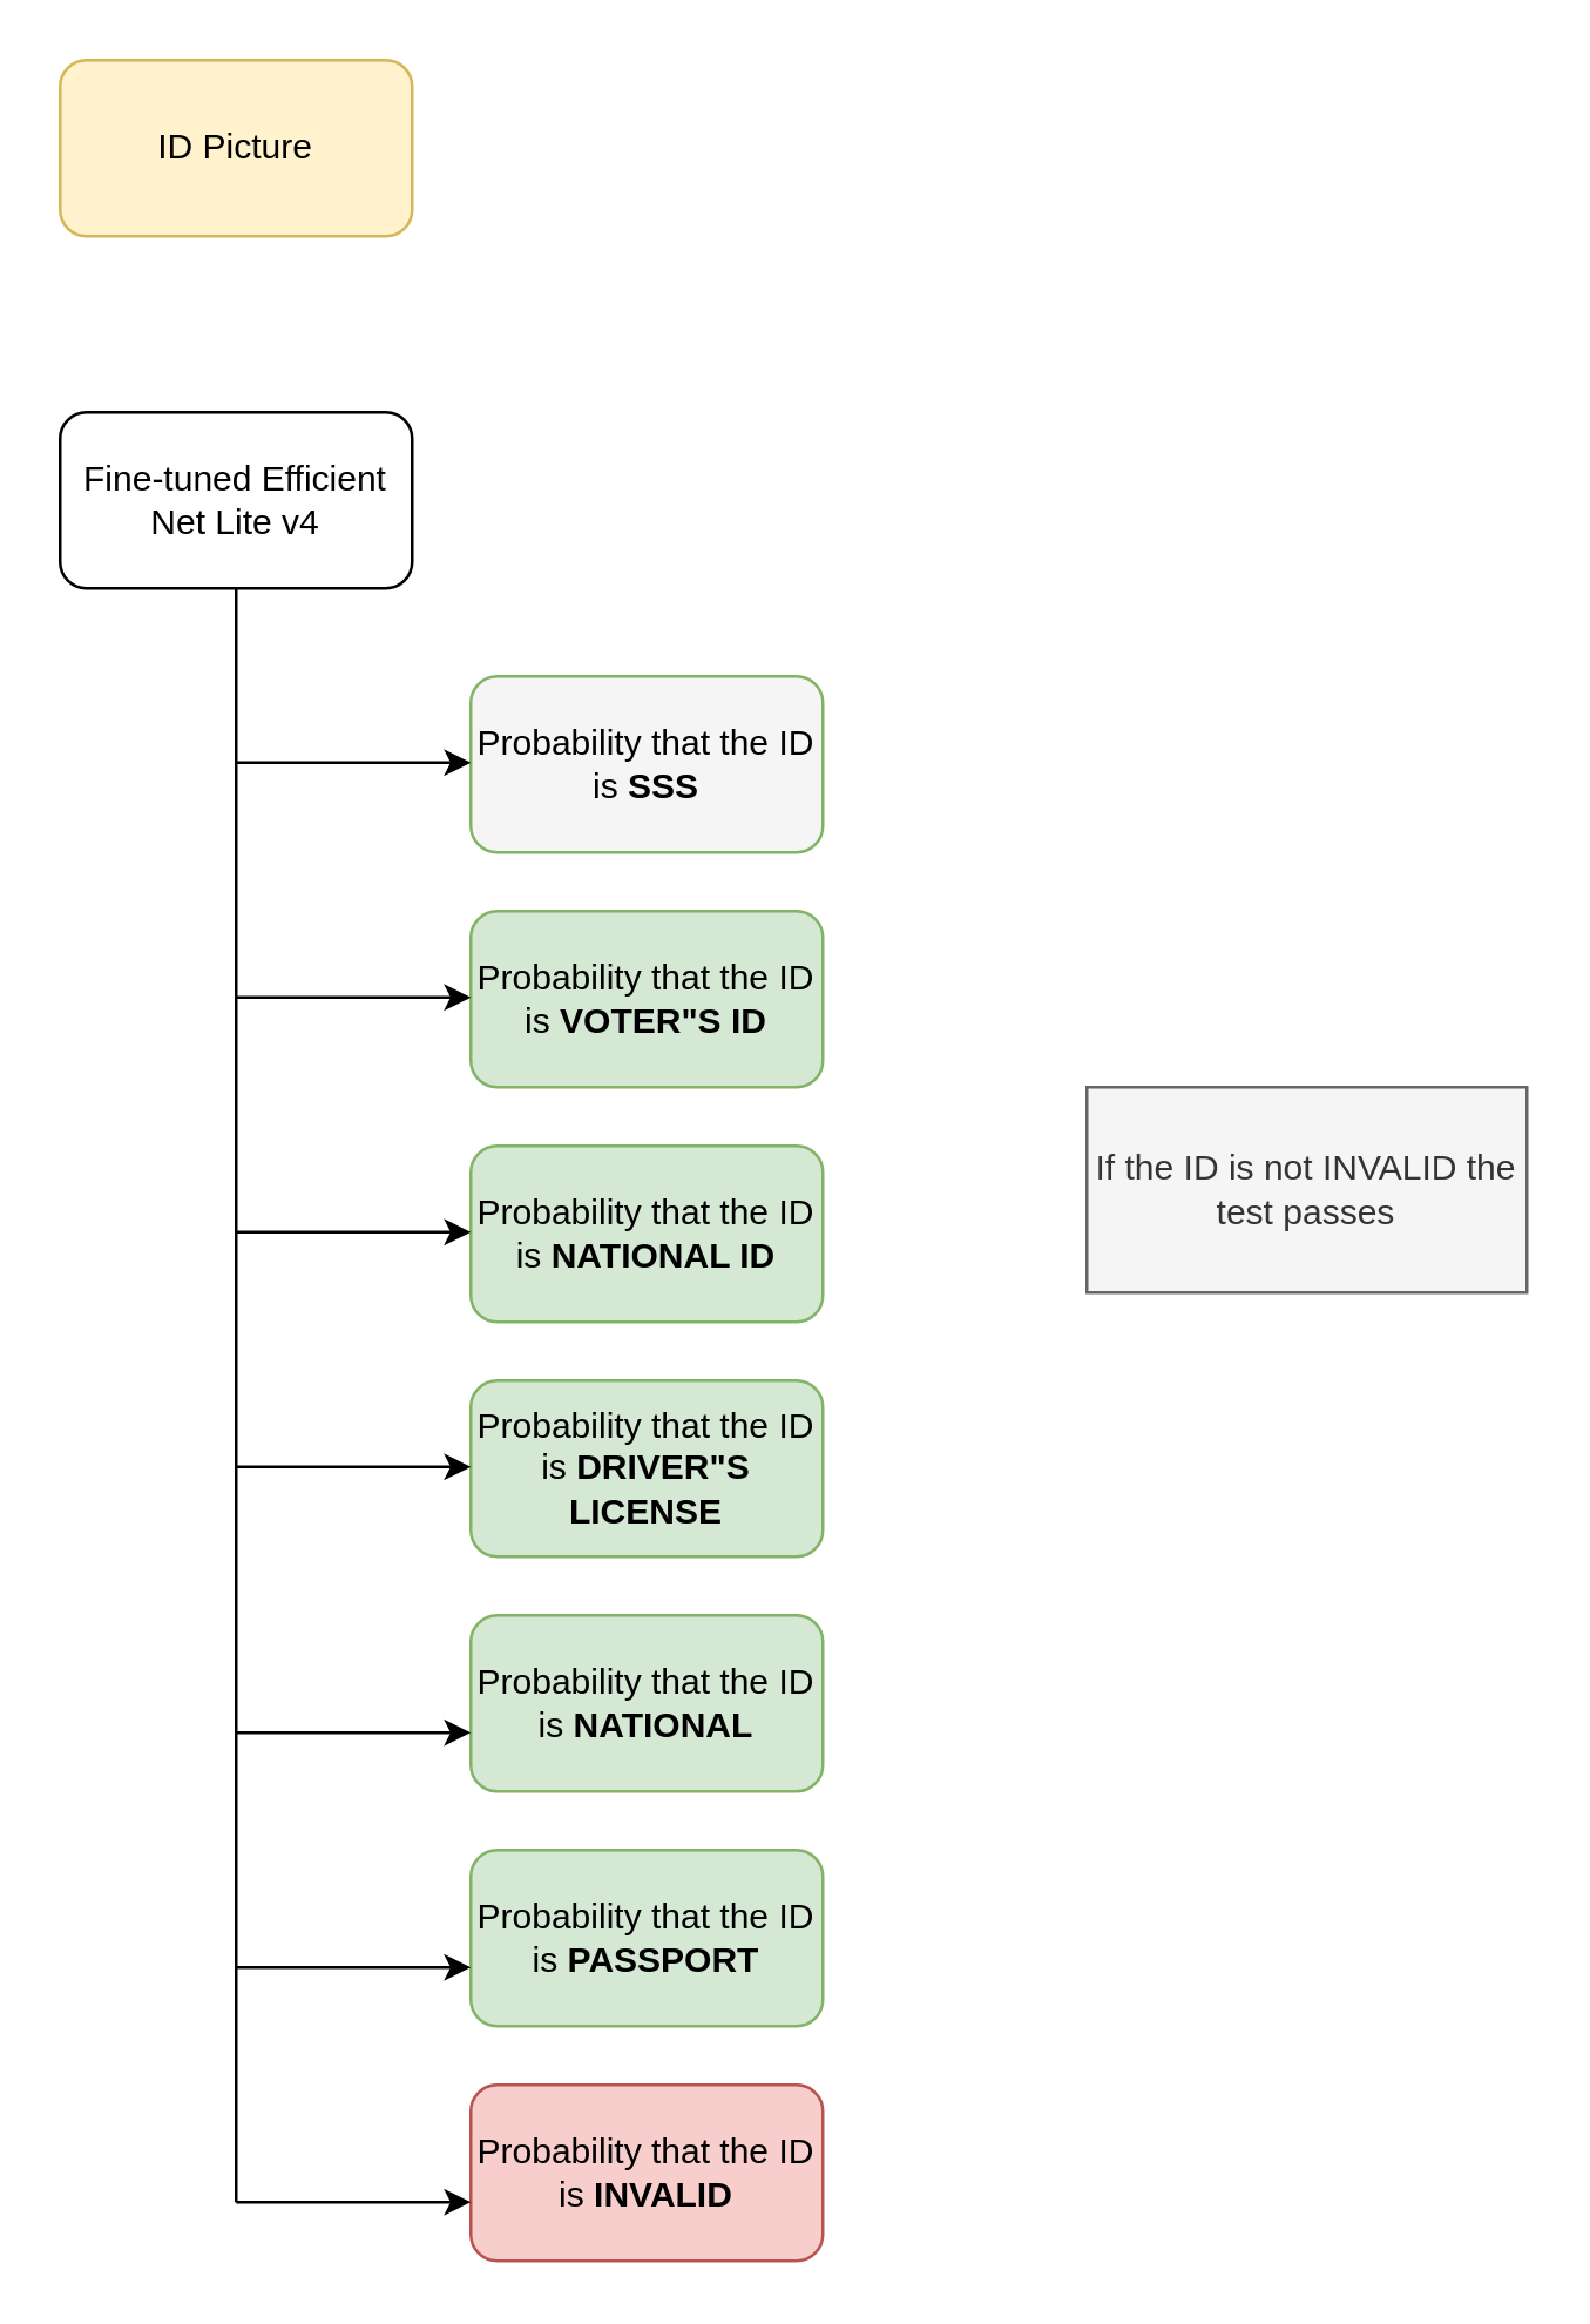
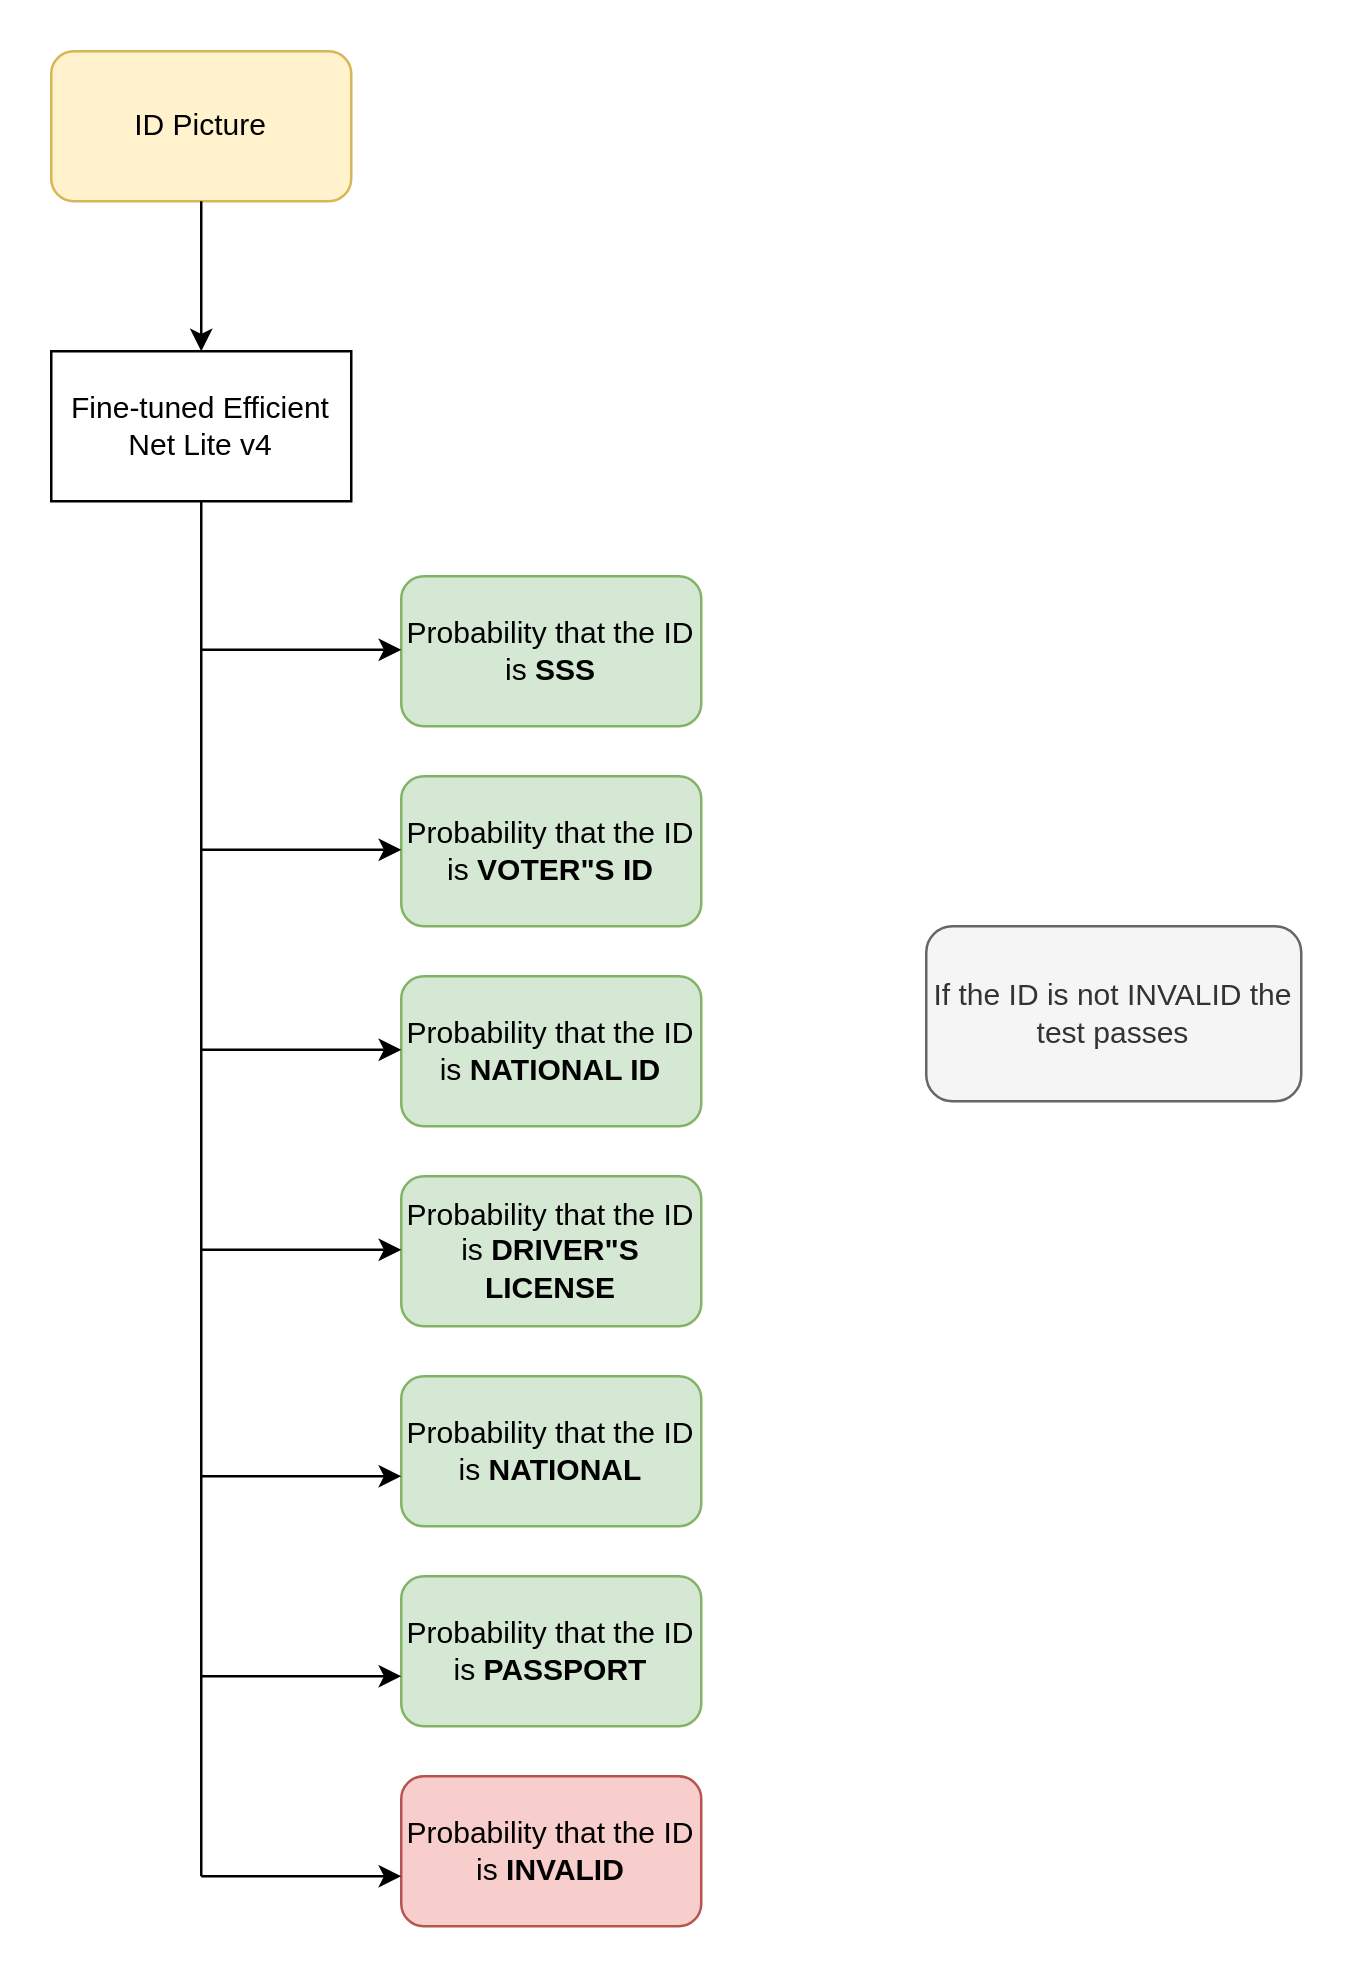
  <mxCell id="0" />
  <mxCell id="1" parent="0" />
  <mxCell id="2" value="ID Picture" style="rounded=1;whiteSpace=wrap;html=1;fillColor=#fff2cc;strokeColor=#d6b656;" parent="1" vertex="1"><mxGeometry x="20" y="20" width="120" height="60" as="geometry" /></mxCell>
- <mxCell id="3" value="Fine-tuned Efficient Net Lite v4" style="whiteSpace=wrap;html=1;rounded=1;" parent="1" vertex="1"><mxGeometry x="20" y="140" width="120" height="60" as="geometry" /></mxCell>
+ <mxCell id="3" value="Fine-tuned Efficient Net Lite v4" style="rounded=0;whiteSpace=wrap;html=1;" parent="1" vertex="1"><mxGeometry x="20" y="140" width="120" height="60" as="geometry" /></mxCell>
  <mxCell id="4" value="&lt;span style=&quot;color: rgb(0 , 0 , 0) ; font-family: &amp;#34;helvetica&amp;#34; ; font-size: 12px ; font-style: normal ; letter-spacing: normal ; text-align: center ; text-indent: 0px ; text-transform: none ; word-spacing: 0px ; display: inline ; float: none&quot;&gt;Probability that the ID is&amp;nbsp;&lt;b&gt;DRIVER&quot;S LICENSE&lt;/b&gt;&lt;/span&gt;" style="rounded=1;whiteSpace=wrap;html=1;fillColor=#d5e8d4;strokeColor=#82b366;" parent="1" vertex="1"><mxGeometry x="160" y="470" width="120" height="60" as="geometry" /></mxCell>
  <mxCell id="5" value="&lt;span style=&quot;color: rgb(0 , 0 , 0) ; font-family: &amp;#34;helvetica&amp;#34; ; font-size: 12px ; font-style: normal ; letter-spacing: normal ; text-align: center ; text-indent: 0px ; text-transform: none ; word-spacing: 0px ; display: inline ; float: none&quot;&gt;Probability that the ID is&amp;nbsp;&lt;b&gt;VOTER&quot;S ID&lt;/b&gt;&lt;/span&gt;" style="rounded=1;whiteSpace=wrap;html=1;fillColor=#d5e8d4;strokeColor=#82b366;" parent="1" vertex="1"><mxGeometry x="160" y="310" width="120" height="60" as="geometry" /></mxCell>
- <mxCell id="6" value="Probability that the ID is &lt;b&gt;SSS&lt;/b&gt;" style="rounded=1;whiteSpace=wrap;html=1;fillColor=#f5f5f5;strokeColor=#82b366;" parent="1" vertex="1"><mxGeometry x="160" y="230" width="120" height="60" as="geometry" /></mxCell>
+ <mxCell id="6" value="Probability that the ID is &lt;b&gt;SSS&lt;/b&gt;" style="rounded=1;whiteSpace=wrap;html=1;fillColor=#d5e8d4;strokeColor=#82b366;" parent="1" vertex="1"><mxGeometry x="160" y="230" width="120" height="60" as="geometry" /></mxCell>
  <mxCell id="7" value="&lt;span style=&quot;color: rgb(0 , 0 , 0) ; font-family: &amp;#34;helvetica&amp;#34; ; font-size: 12px ; font-style: normal ; letter-spacing: normal ; text-align: center ; text-indent: 0px ; text-transform: none ; word-spacing: 0px ; display: inline ; float: none&quot;&gt;Probability that the ID is &lt;b&gt;NATIONAL&lt;/b&gt;&lt;/span&gt;" style="rounded=1;whiteSpace=wrap;html=1;fillColor=#d5e8d4;strokeColor=#82b366;" parent="1" vertex="1"><mxGeometry x="160" y="550" width="120" height="60" as="geometry" /></mxCell>
  <mxCell id="8" value="&lt;span style=&quot;color: rgb(0 , 0 , 0) ; font-family: &amp;#34;helvetica&amp;#34; ; font-size: 12px ; font-style: normal ; letter-spacing: normal ; text-align: center ; text-indent: 0px ; text-transform: none ; word-spacing: 0px ; display: inline ; float: none&quot;&gt;Probability that the ID is&lt;b&gt;&amp;nbsp;NATIONAL ID&lt;/b&gt;&lt;/span&gt;" style="rounded=1;whiteSpace=wrap;html=1;fillColor=#d5e8d4;strokeColor=#82b366;" parent="1" vertex="1"><mxGeometry x="160" y="390" width="120" height="60" as="geometry" /></mxCell>
  <mxCell id="9" value="" style="endArrow=none;html=1;entryX=0.5;entryY=1;entryDx=0;entryDy=0;" parent="1" target="3" edge="1"><mxGeometry width="50" height="50" relative="1" as="geometry"><mxPoint x="80" y="750" as="sourcePoint" /><mxPoint x="180" y="310" as="targetPoint" /></mxGeometry></mxCell>
  <mxCell id="10" value="" style="endArrow=classic;html=1;" parent="1" edge="1"><mxGeometry width="50" height="50" relative="1" as="geometry"><mxPoint x="80" y="259.41" as="sourcePoint" /><mxPoint x="160" y="259.41" as="targetPoint" /></mxGeometry></mxCell>
  <mxCell id="11" value="" style="endArrow=classic;html=1;" parent="1" edge="1"><mxGeometry width="50" height="50" relative="1" as="geometry"><mxPoint x="80" y="419.41" as="sourcePoint" /><mxPoint x="160" y="419.41" as="targetPoint" /></mxGeometry></mxCell>
  <mxCell id="12" value="" style="endArrow=classic;html=1;" parent="1" edge="1"><mxGeometry width="50" height="50" relative="1" as="geometry"><mxPoint x="80" y="339.41" as="sourcePoint" /><mxPoint x="160" y="339.41" as="targetPoint" /></mxGeometry></mxCell>
  <mxCell id="13" value="" style="endArrow=classic;html=1;" parent="1" edge="1"><mxGeometry width="50" height="50" relative="1" as="geometry"><mxPoint x="80" y="499.41" as="sourcePoint" /><mxPoint x="160" y="499.41" as="targetPoint" /></mxGeometry></mxCell>
  <mxCell id="14" value="" style="endArrow=classic;html=1;" parent="1" edge="1"><mxGeometry width="50" height="50" relative="1" as="geometry"><mxPoint x="80" y="590" as="sourcePoint" /><mxPoint x="160" y="590" as="targetPoint" /></mxGeometry></mxCell>
+ <mxCell id="15" value="" style="endArrow=classic;html=1;exitX=0.5;exitY=1;exitDx=0;exitDy=0;entryX=0.5;entryY=0;entryDx=0;entryDy=0;" parent="1" source="2" target="3" edge="1"><mxGeometry width="50" height="50" relative="1" as="geometry"><mxPoint x="130" y="230" as="sourcePoint" /><mxPoint x="180" y="180" as="targetPoint" /></mxGeometry></mxCell>
  <mxCell id="16" value="&lt;span style=&quot;color: rgb(0 , 0 , 0) ; font-family: &amp;#34;helvetica&amp;#34; ; font-size: 12px ; font-style: normal ; letter-spacing: normal ; text-align: center ; text-indent: 0px ; text-transform: none ; word-spacing: 0px ; display: inline ; float: none&quot;&gt;Probability that the ID is &lt;b&gt;PASSPORT&lt;/b&gt;&lt;/span&gt;" style="rounded=1;whiteSpace=wrap;html=1;fillColor=#d5e8d4;strokeColor=#82b366;" parent="1" vertex="1"><mxGeometry x="160" y="630" width="120" height="60" as="geometry" /></mxCell>
  <mxCell id="17" value="" style="endArrow=classic;html=1;" parent="1" edge="1"><mxGeometry width="50" height="50" relative="1" as="geometry"><mxPoint x="80" y="670" as="sourcePoint" /><mxPoint x="160" y="670" as="targetPoint" /></mxGeometry></mxCell>
  <mxCell id="18" value="&lt;span style=&quot;color: rgb(0 , 0 , 0) ; font-family: &amp;#34;helvetica&amp;#34; ; font-size: 12px ; font-style: normal ; letter-spacing: normal ; text-align: center ; text-indent: 0px ; text-transform: none ; word-spacing: 0px ; display: inline ; float: none&quot;&gt;Probability that the ID is &lt;b&gt;INVALID&lt;/b&gt;&lt;/span&gt;" style="rounded=1;whiteSpace=wrap;html=1;fillColor=#f8cecc;strokeColor=#b85450;" parent="1" vertex="1"><mxGeometry x="160" y="710" width="120" height="60" as="geometry" /></mxCell>
  <mxCell id="19" value="" style="endArrow=classic;html=1;" parent="1" edge="1"><mxGeometry width="50" height="50" relative="1" as="geometry"><mxPoint x="80" y="750" as="sourcePoint" /><mxPoint x="160" y="750" as="targetPoint" /></mxGeometry></mxCell>
- <mxCell id="20" value="If the ID is not INVALID the test passes" style="rounded=0;whiteSpace=wrap;html=1;fillColor=#f5f5f5;strokeColor=#666666;fontColor=#333333;" parent="1" vertex="1"><mxGeometry x="370" y="370" width="150" height="70" as="geometry" /></mxCell>
+ <mxCell id="20" value="If the ID is not INVALID the test passes" style="whiteSpace=wrap;html=1;fillColor=#f5f5f5;strokeColor=#666666;fontColor=#333333;rounded=1;" parent="1" vertex="1"><mxGeometry x="370" y="370" width="150" height="70" as="geometry" /></mxCell>
